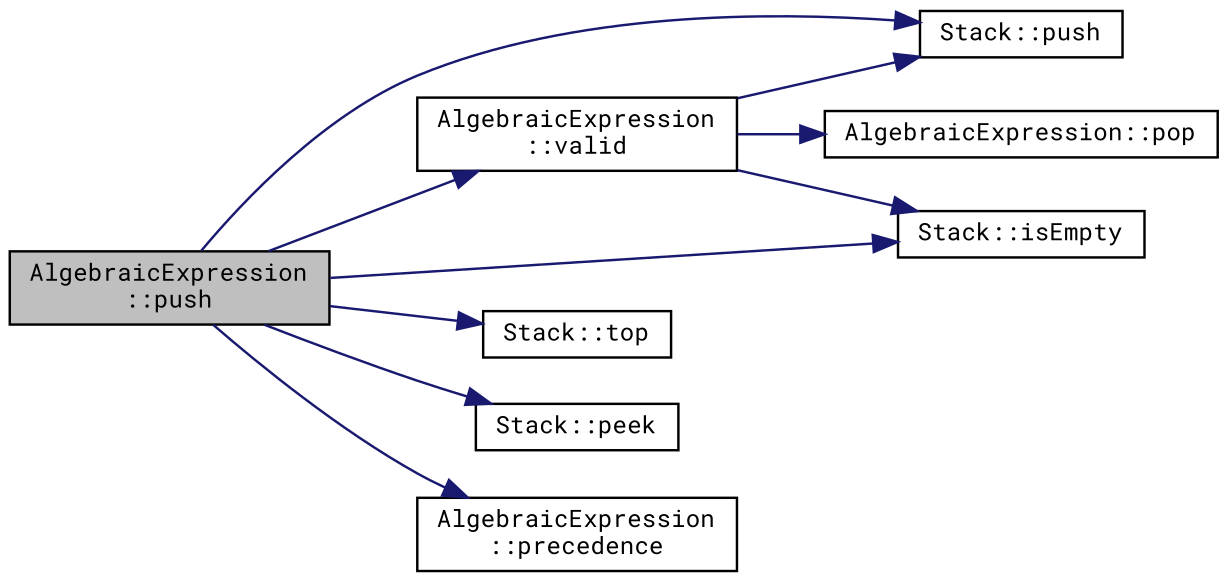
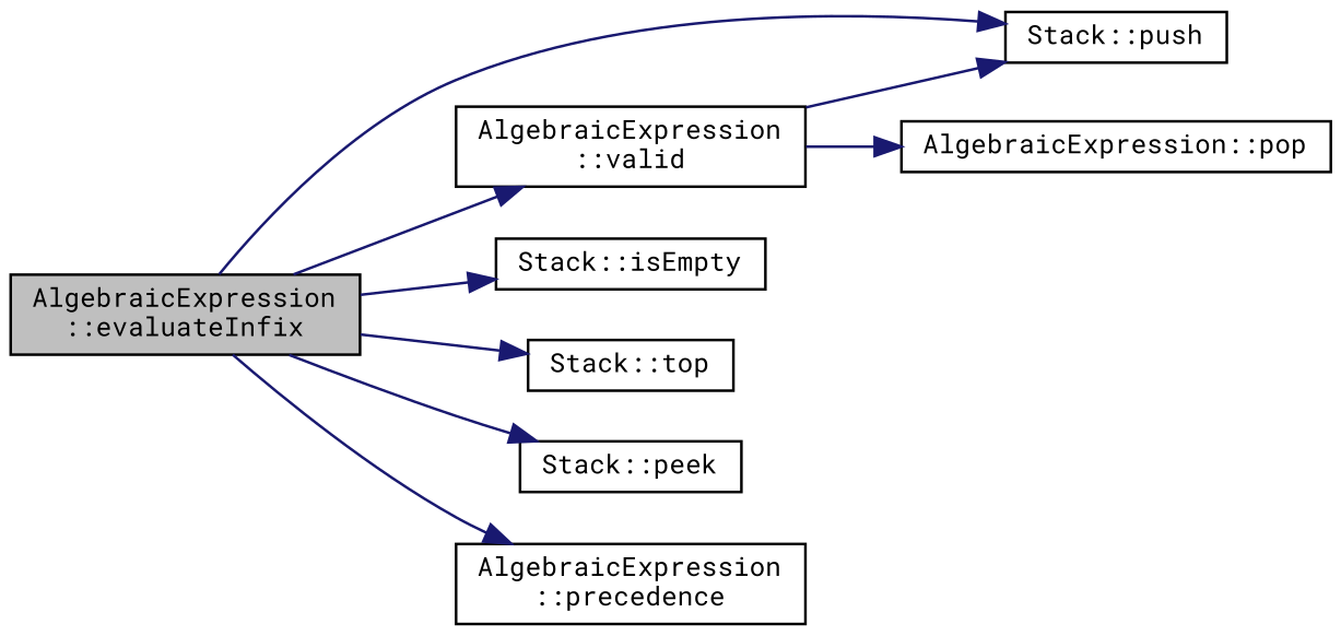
  digraph {
    fontname="Roboto Mono"
    rankdir=LR
    node [color=black fillcolor=white fontname="Roboto Mono" fontsize=10 shape=record style=filled]
    edge [color=midnightblue fontname="Roboto Mono" fontsize=10 labelfontname=Helvetica labelfontsize=10 style=solid]
-   n1 [fillcolor=grey75 fontcolor=black height=0.2 label="AlgebraicExpression\l::push" width=0.4]
+   n1 [fillcolor=grey75 fontcolor=black height=0.2 label="AlgebraicExpression\l::evaluateInfix" width=0.4]
    n2 [height=0.2 label="AlgebraicExpression\l::valid" width=0.4]
    n3 [height=0.2 label="Stack::push" width=0.4]
    n4 [height=0.2 label="Stack::isEmpty" width=0.4]
    n5 [height=0.2 label="Stack::top" width=0.4]
    n6 [height=0.2 label="Stack::peek" width=0.4]
    n7 [height=0.2 label="AlgebraicExpression\l::precedence" width=0.4]
    n8 [height=0.2 label="AlgebraicExpression::pop" width=0.4]
    n1 -> n2
    n1 -> n3
    n1 -> n4
    n1 -> n5
    n1 -> n6
    n1 -> n7
    n2 -> n3
-   n2 -> n4
    n2 -> n8
  }
